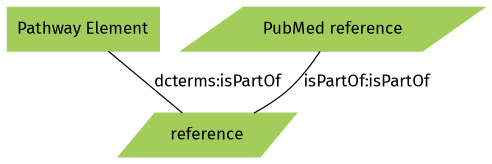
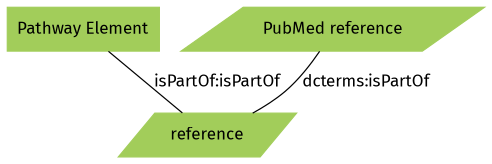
  graph {
    fontname="Fira Sans"
    node [color=darkolivegreen3 fontname="Fira Sans" shape=parallelogram style=filled]
    edge [fontname="Fira Sans"]
    n1 [label=reference]
    n2 [label="Pathway Element" shape=box]
    n3 [label="PubMed reference"]
-   n2 -- n1 [label="dcterms:isPartOf"]
-   n3 -- n1 [label="isPartOf:isPartOf"]
+   n2 -- n1 [label="isPartOf:isPartOf"]
+   n3 -- n1 [label="dcterms:isPartOf"]
  }
